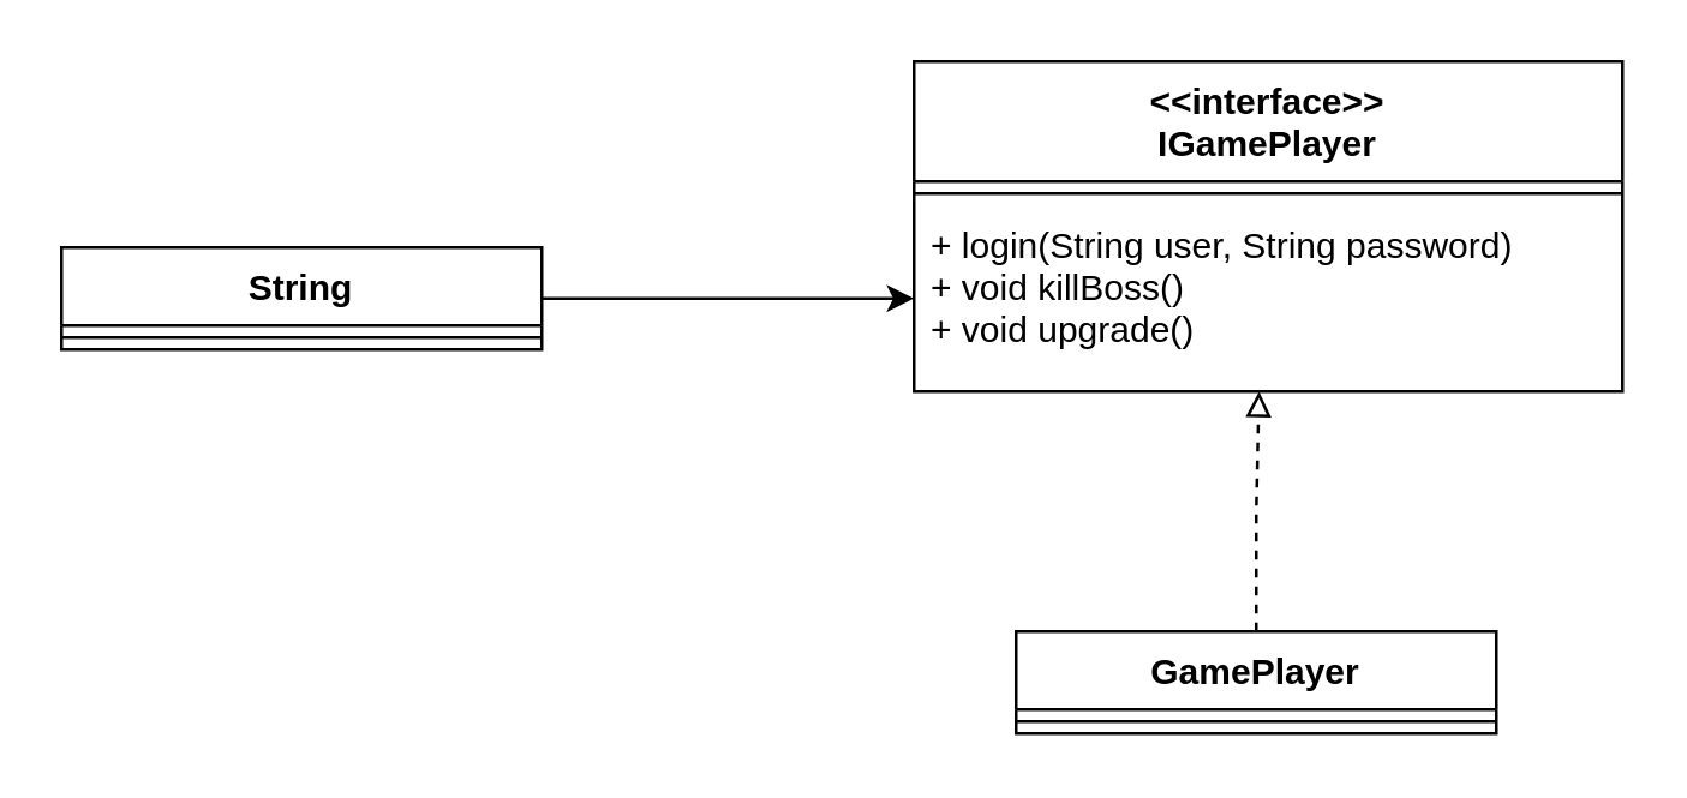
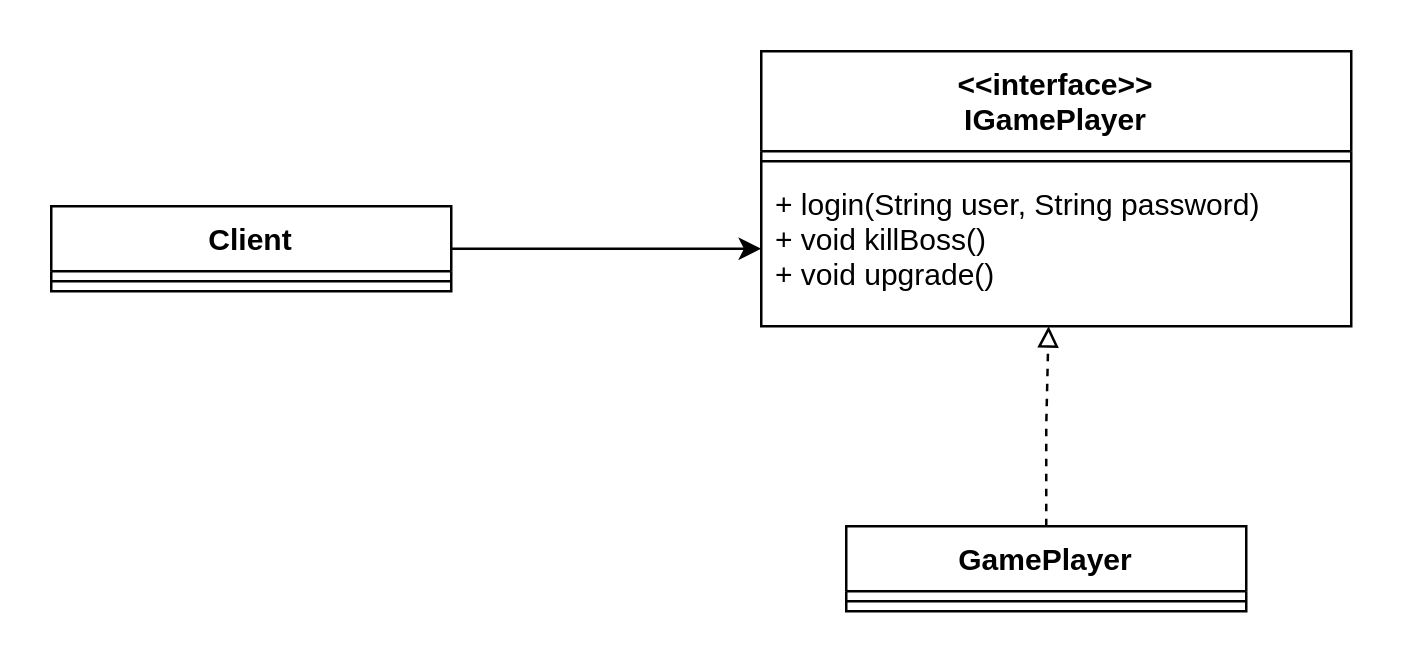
  <mxCell id="0" />
  <mxCell id="1" parent="0" />
  <mxCell id="2" value="&lt;&lt;interface&gt;&gt;&#10;IGamePlayer" style="swimlane;fontStyle=1;align=center;verticalAlign=top;childLayout=stackLayout;horizontal=1;startSize=40;horizontalStack=0;resizeParent=1;resizeParentMax=0;resizeLast=0;collapsible=1;marginBottom=0;" vertex="1" parent="1"><mxGeometry x="304" y="20" width="236" height="110" as="geometry" /></mxCell>
  <mxCell id="3" value="" style="line;strokeWidth=1;fillColor=none;align=left;verticalAlign=middle;spacingTop=-1;spacingLeft=3;spacingRight=3;rotatable=0;labelPosition=right;points=[];portConstraint=eastwest;" vertex="1" parent="2"><mxGeometry y="40" width="236" height="8" as="geometry" /></mxCell>
  <mxCell id="4" value="+ login(String user, String password)&#10;+ void killBoss()&#10;+ void upgrade()" style="text;strokeColor=none;fillColor=none;align=left;verticalAlign=top;spacingLeft=4;spacingRight=4;overflow=hidden;rotatable=0;points=[[0,0.5],[1,0.5]];portConstraint=eastwest;" vertex="1" parent="2"><mxGeometry y="48" width="236" height="62" as="geometry" /></mxCell>
  <mxCell id="5" style="edgeStyle=orthogonalEdgeStyle;rounded=0;orthogonalLoop=1;jettySize=auto;html=1;exitX=0.5;exitY=0;exitDx=0;exitDy=0;entryX=0.487;entryY=1;entryDx=0;entryDy=0;entryPerimeter=0;endArrow=block;endFill=0;dashed=1;" edge="1" parent="1" source="6" target="4"><mxGeometry relative="1" as="geometry" /></mxCell>
  <mxCell id="6" value="GamePlayer" style="swimlane;fontStyle=1;align=center;verticalAlign=top;childLayout=stackLayout;horizontal=1;startSize=26;horizontalStack=0;resizeParent=1;resizeParentMax=0;resizeLast=0;collapsible=1;marginBottom=0;" vertex="1" parent="1"><mxGeometry x="338" y="210" width="160" height="34" as="geometry" /></mxCell>
  <mxCell id="7" value="" style="line;strokeWidth=1;fillColor=none;align=left;verticalAlign=middle;spacingTop=-1;spacingLeft=3;spacingRight=3;rotatable=0;labelPosition=right;points=[];portConstraint=eastwest;" vertex="1" parent="6"><mxGeometry y="26" width="160" height="8" as="geometry" /></mxCell>
  <mxCell id="8" style="edgeStyle=orthogonalEdgeStyle;rounded=0;orthogonalLoop=1;jettySize=auto;html=1;exitX=1;exitY=0.5;exitDx=0;exitDy=0;entryX=0;entryY=0.5;entryDx=0;entryDy=0;" edge="1" parent="1" source="9" target="4"><mxGeometry relative="1" as="geometry" /></mxCell>
- <mxCell id="9" value="String" style="swimlane;fontStyle=1;align=center;verticalAlign=top;childLayout=stackLayout;horizontal=1;startSize=26;horizontalStack=0;resizeParent=1;resizeParentMax=0;resizeLast=0;collapsible=1;marginBottom=0;" vertex="1" parent="1"><mxGeometry x="20" y="82" width="160" height="34" as="geometry" /></mxCell>
+ <mxCell id="9" value="Client" style="swimlane;fontStyle=1;align=center;verticalAlign=top;childLayout=stackLayout;horizontal=1;startSize=26;horizontalStack=0;resizeParent=1;resizeParentMax=0;resizeLast=0;collapsible=1;marginBottom=0;" vertex="1" parent="1"><mxGeometry x="20" y="82" width="160" height="34" as="geometry" /></mxCell>
  <mxCell id="10" value="" style="line;strokeWidth=1;fillColor=none;align=left;verticalAlign=middle;spacingTop=-1;spacingLeft=3;spacingRight=3;rotatable=0;labelPosition=right;points=[];portConstraint=eastwest;" vertex="1" parent="9"><mxGeometry y="26" width="160" height="8" as="geometry" /></mxCell>
